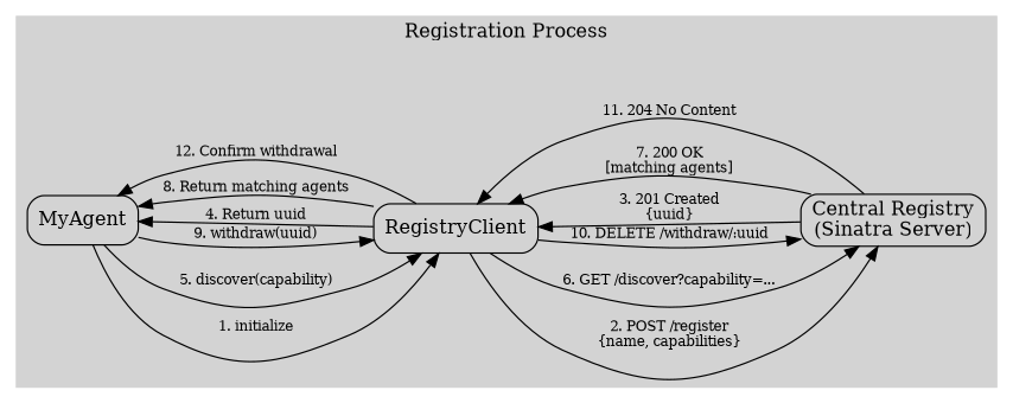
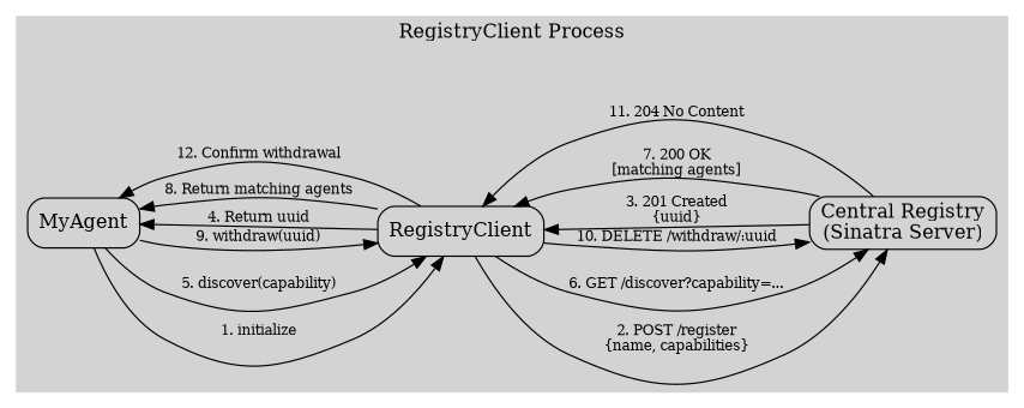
  digraph {
    rankdir=LR
    node [shape=box style=rounded]
    edge [fontsize=10]
    n1 [label=MyAgent]
    n2 [label=RegistryClient]
    n3 [label="Central Registry\n(Sinatra Server)"]
    subgraph cluster_1 {
      color=lightgrey
-     label="Registration Process"
+     label="RegistryClient Process"
      style=filled
      n1
      n2
      n3
    }
    subgraph cluster_2 {
      color=lightblue
      label="Discovery Process"
      style=filled
    }
    subgraph cluster_3 {
      color=lightpink
      label="Withdrawal Process"
      style=filled
    }
    n1 -> n2 [label="1. initialize"]
    n1 -> n2 [label="5. discover(capability)"]
    n1 -> n2 [label="9. withdraw(uuid)"]
    n2 -> n1 [label="4. Return uuid"]
    n2 -> n1 [label="8. Return matching agents"]
    n2 -> n1 [label="12. Confirm withdrawal"]
    n2 -> n3 [label="2. POST /register\n{name, capabilities}"]
    n2 -> n3 [label="6. GET /discover?capability=..."]
    n2 -> n3 [label="10. DELETE /withdraw/:uuid"]
    n3 -> n2 [label="3. 201 Created\n{uuid}"]
    n3 -> n2 [label="7. 200 OK\n[matching agents]"]
    n3 -> n2 [label="11. 204 No Content"]
  }
